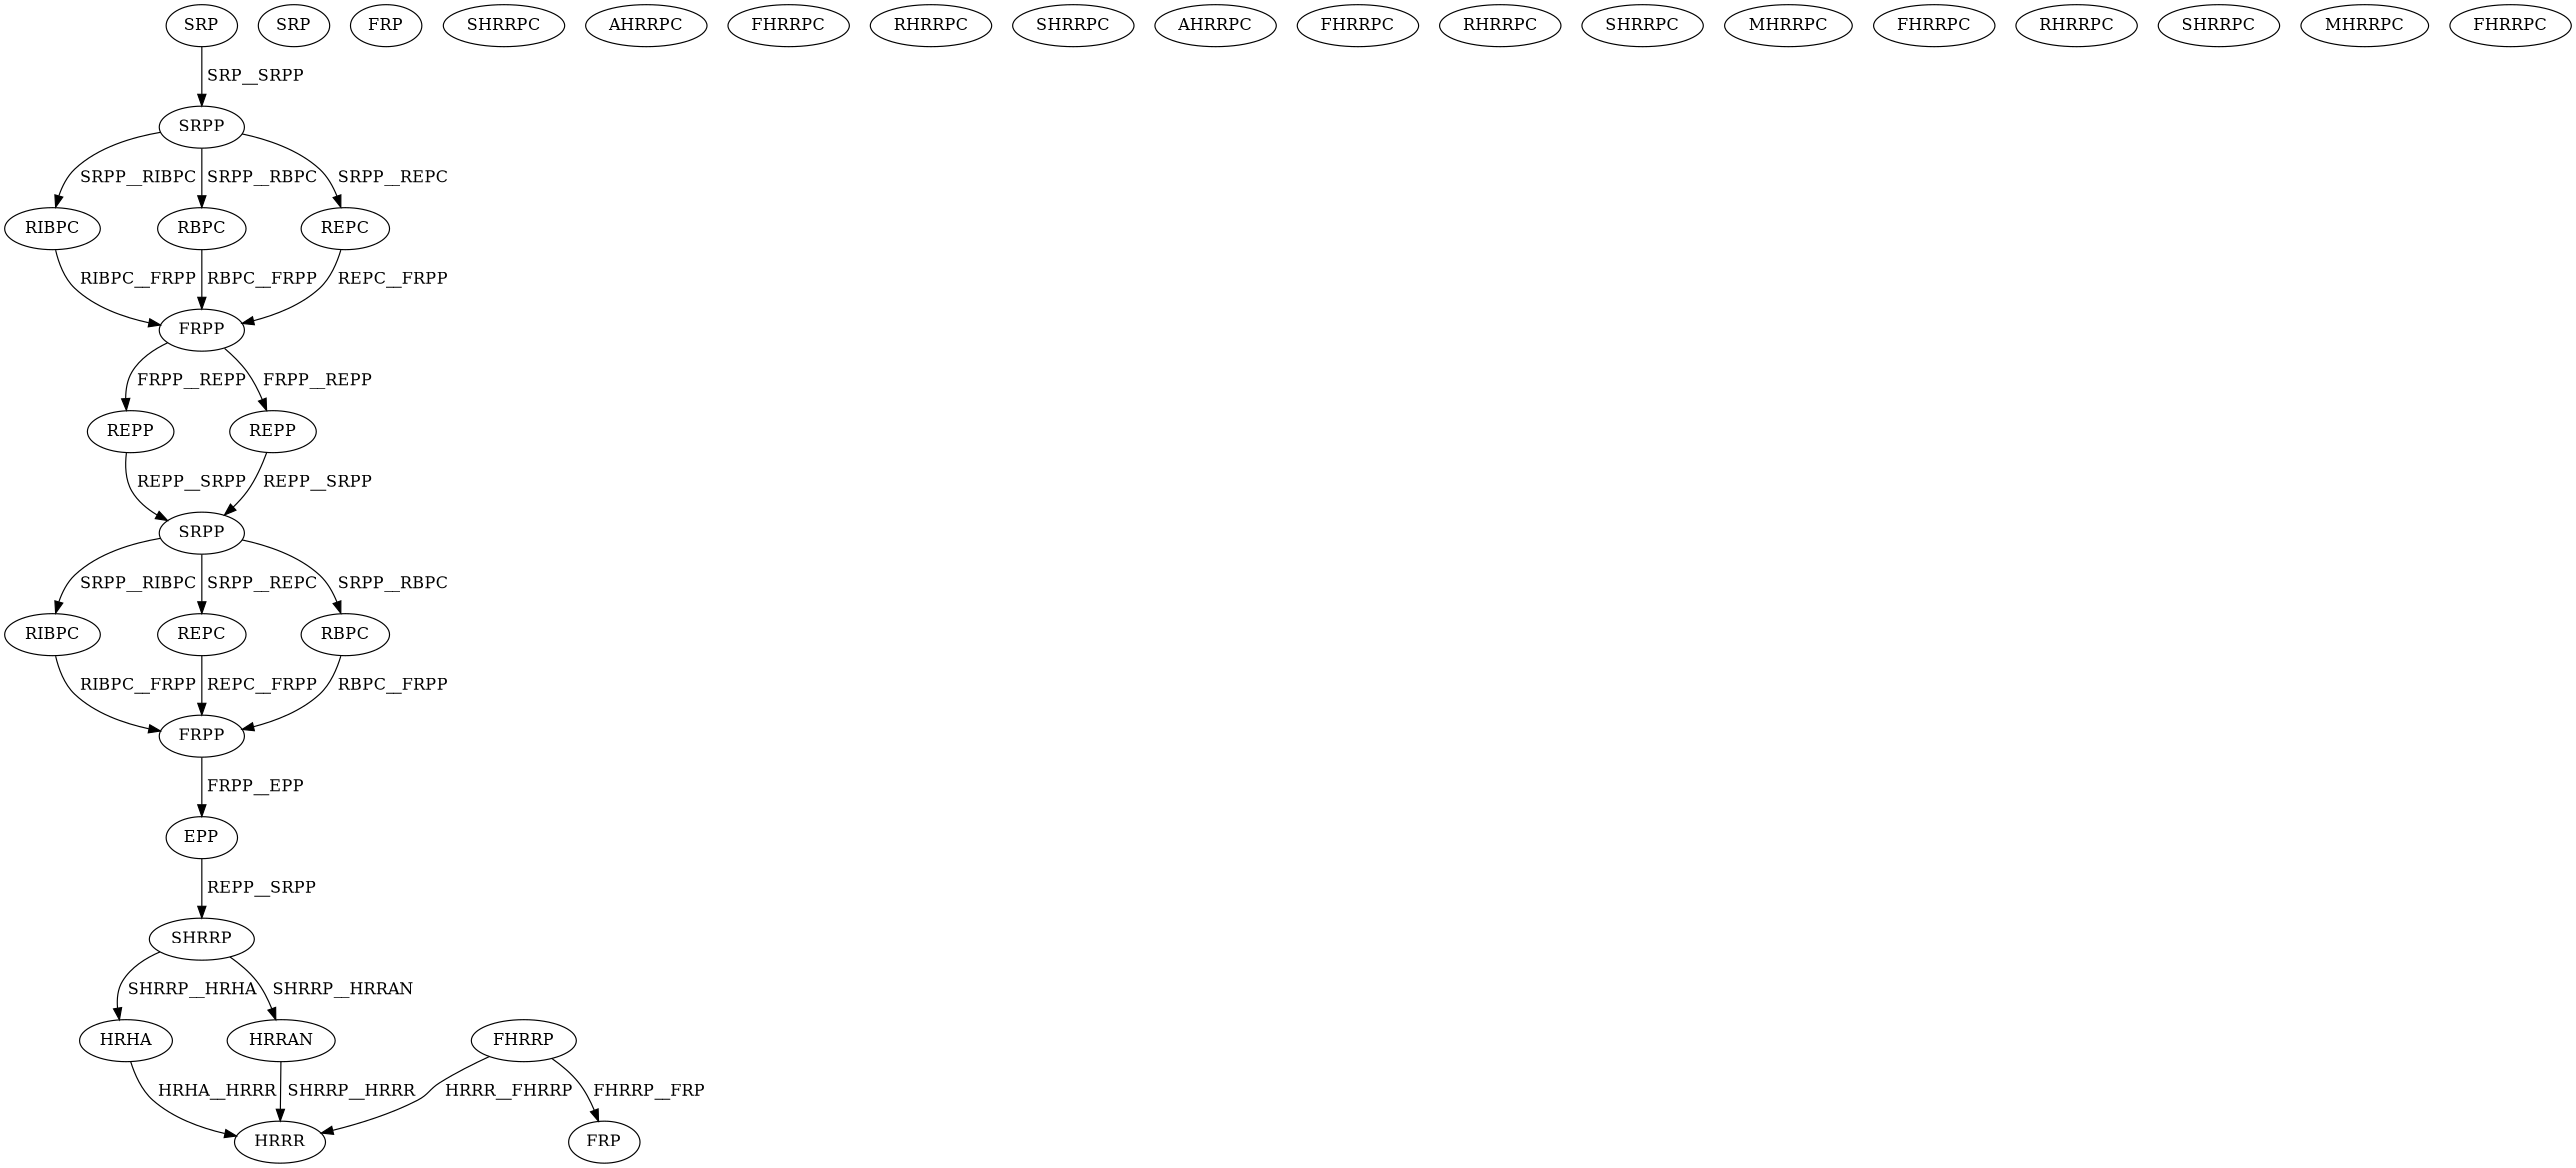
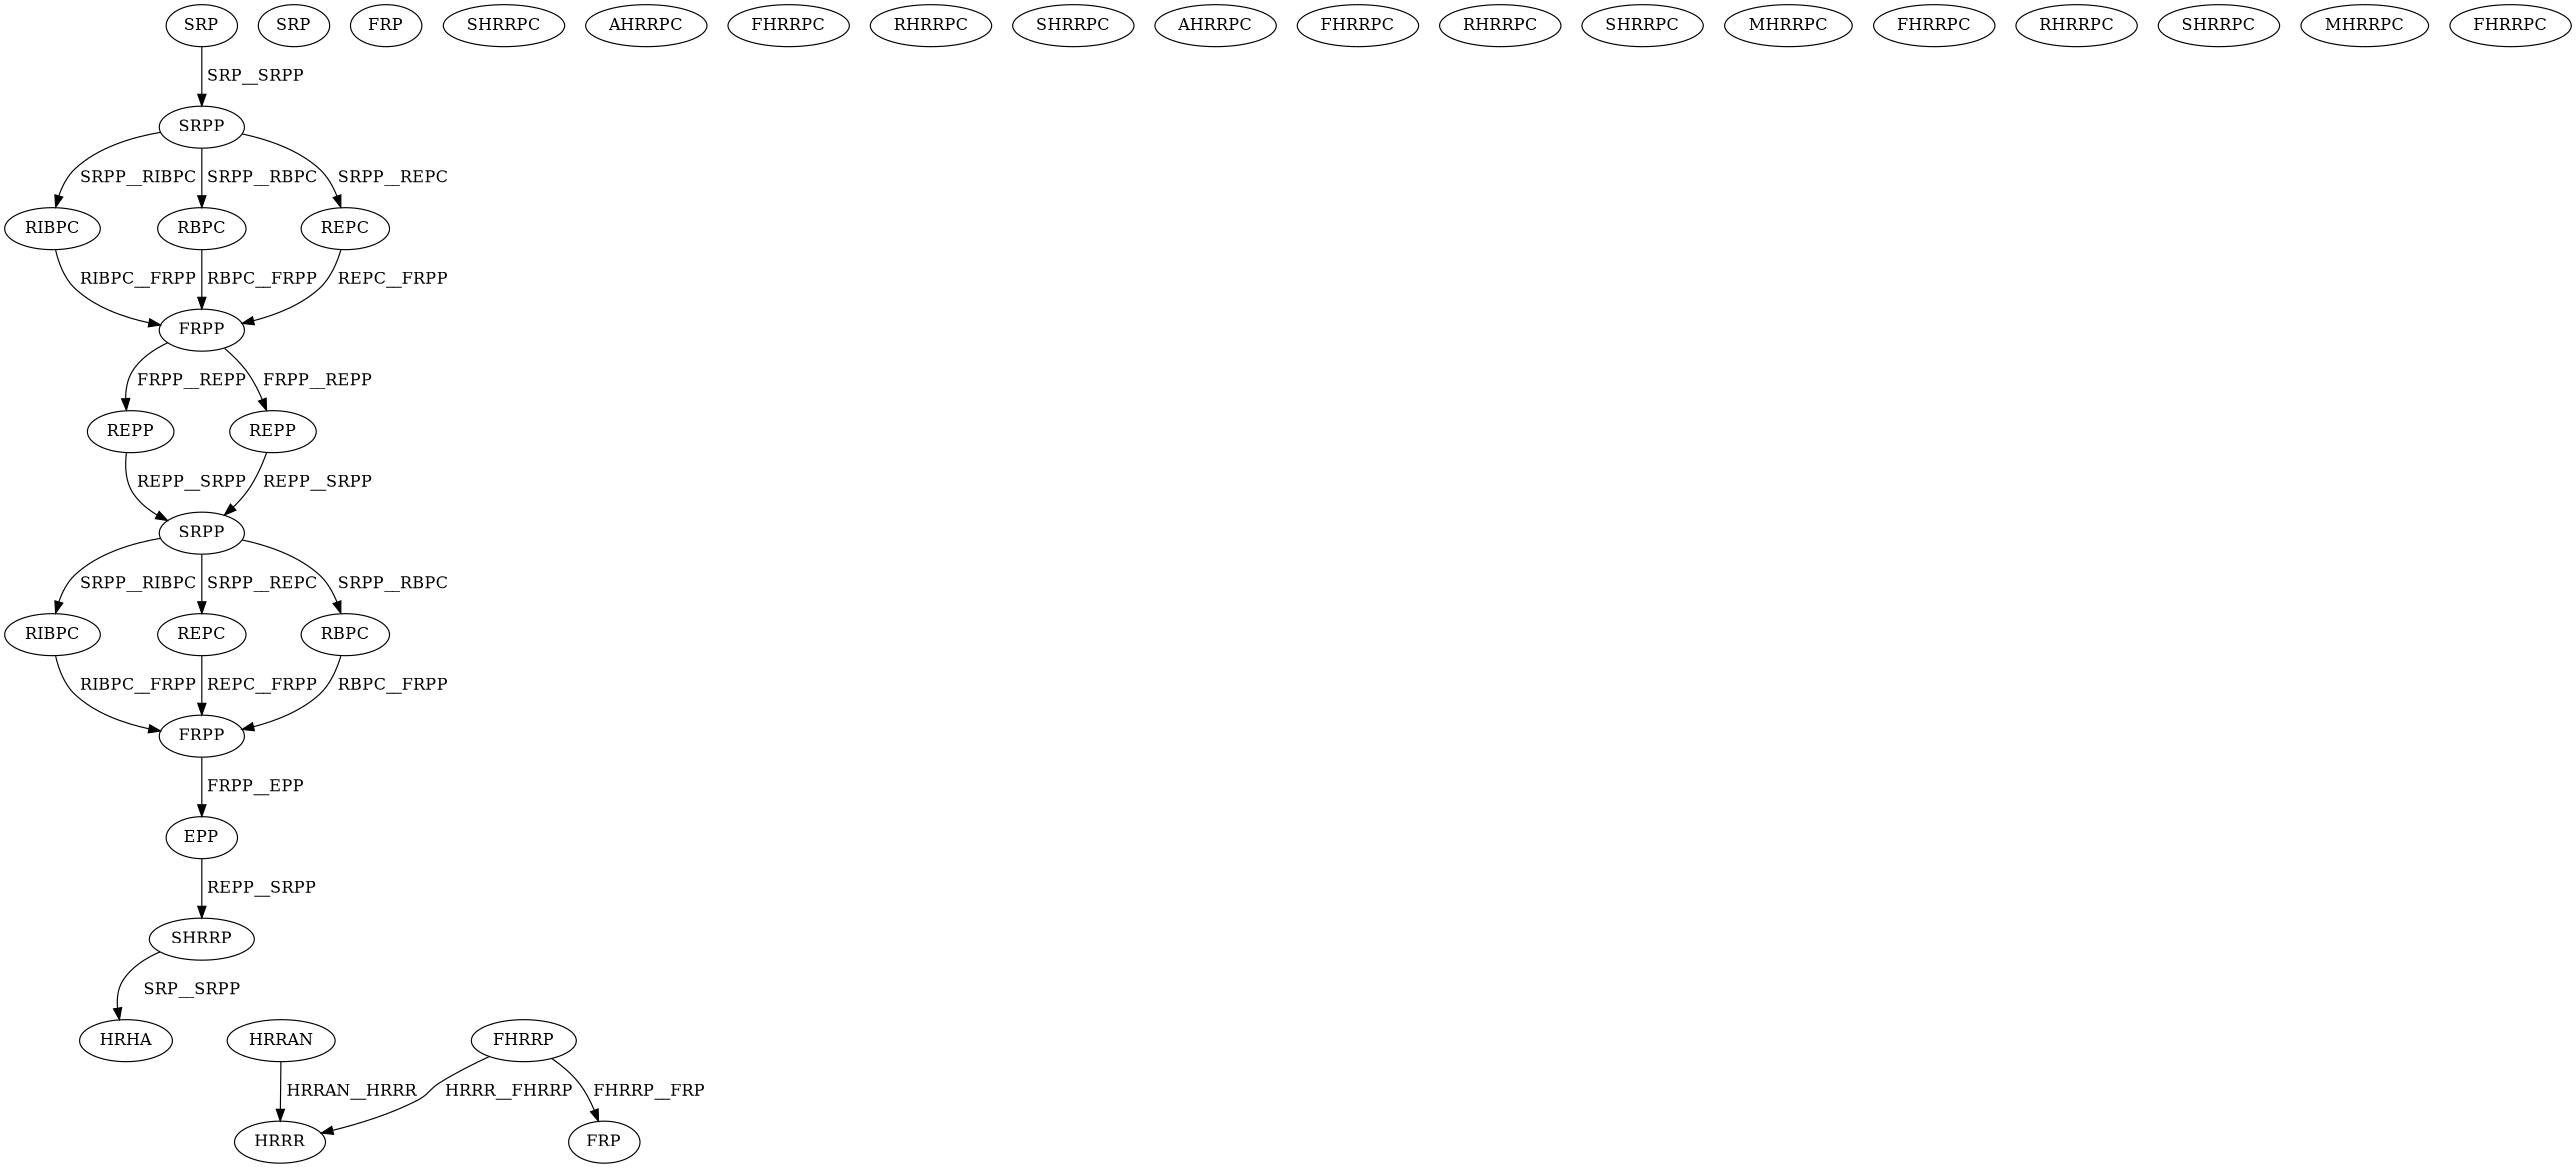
  digraph {
    node [color=black fontcolor=black]
    edge [color=black fontcolor=black]
    n1 [label=SRP]
    n2 [label=SRPP]
    n3 [label=RIBPC]
    n4 [label=RBPC]
    n5 [label=REPC]
    n6 [label=FRPP]
    n7 [label=REPP]
    n8 [label=REPP]
    n9 [label=SRPP]
    n10 [label=RIBPC]
    n11 [label=REPC]
    n12 [label=RBPC]
    n13 [label=FRPP]
    n14 [label=EPP]
    n15 [label=SHRRP]
    n16 [label=HRHA]
    n17 [label=HRRAN]
    n18 [label=HRRR]
    n19 [label=SRP]
    n20 [label=FRP]
    n21 [label=SHRRPC]
    n22 [label=AHRRPC]
    n23 [label=FHRRPC]
    n24 [label=RHRRPC]
    n25 [label=SHRRPC]
    n26 [label=AHRRPC]
    n27 [label=FHRRPC]
    n28 [label=RHRRPC]
    n29 [label=SHRRPC]
    n30 [label=MHRRPC]
    n31 [label=FHRRPC]
    n32 [label=RHRRPC]
    n33 [label=SHRRPC]
    n34 [label=MHRRPC]
    n35 [label=FHRRPC]
    n36 [label=FHRRP]
    n37 [label=FRP]
    n1 -> n2 [label=" SRP__SRPP"]
    n2 -> n3 [label=" SRPP__RIBPC"]
    n2 -> n4 [label=" SRPP__RBPC"]
    n2 -> n5 [label=" SRPP__REPC"]
    n3 -> n6 [label=" RIBPC__FRPP"]
    n4 -> n6 [label=" RBPC__FRPP"]
    n5 -> n6 [label=" REPC__FRPP"]
    n6 -> n7 [label=" FRPP__REPP"]
    n6 -> n8 [label=" FRPP__REPP"]
    n7 -> n9 [label=" REPP__SRPP"]
    n8 -> n9 [label=" REPP__SRPP"]
    n9 -> n10 [label=" SRPP__RIBPC"]
    n9 -> n11 [label=" SRPP__REPC"]
    n9 -> n12 [label=" SRPP__RBPC"]
    n10 -> n13 [label=" RIBPC__FRPP"]
    n11 -> n13 [label=" REPC__FRPP"]
    n12 -> n13 [label=" RBPC__FRPP"]
    n13 -> n14 [label=" FRPP__EPP"]
    n14 -> n15 [label=" REPP__SRPP"]
-   n15 -> n16 [label=" SHRRP__HRHA"]
-   n15 -> n17 [label=" SHRRP__HRRAN"]
-   n16 -> n18 [label=" HRHA__HRRR"]
-   n17 -> n18 [label=" SHRRP__HRRR"]
+   n15 -> n16 [label=" SRP__SRPP"]
+   n17 -> n18 [label=" HRRAN__HRRR"]
    n36 -> n18 [label=" HRRR__FHRRP"]
    n36 -> n37 [label=" FHRRP__FRP"]
  }
